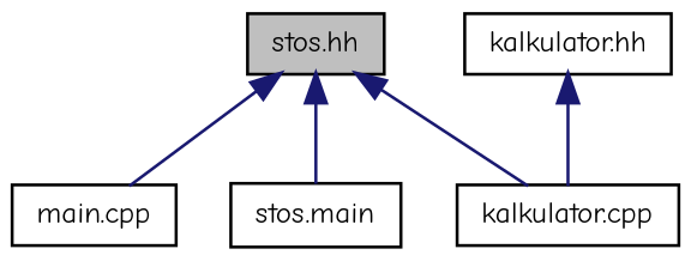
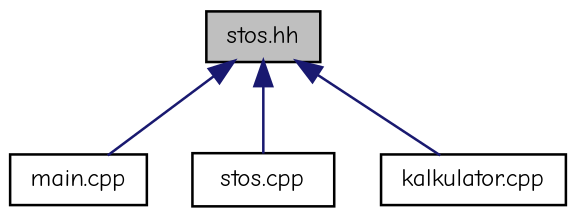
  digraph {
    fontname="Comic Neue"
    node [color=black fillcolor=white fontname="Comic Neue" fontsize=10 shape=record style=filled]
    edge [color=midnightblue dir=back fontname="Comic Neue" fontsize=10 labelfontname=Helvetica labelfontsize=10 style=solid]
    n1 [fillcolor=grey75 fontcolor=black height=0.2 label="stos.hh" width=0.4]
    n2 [height=0.2 label="main.cpp" width=0.4]
-   n3 [height=0.2 label="stos.main" width=0.4]
+   n3 [height=0.2 label="stos.cpp" width=0.4]
    n4 [height=0.2 label="kalkulator.cpp" width=0.4]
-   n5 [height=0.2 label="kalkulator.hh" width=0.4]
    n1 -> n2
    n1 -> n3
    n1 -> n4
-   n5 -> n4
  }
